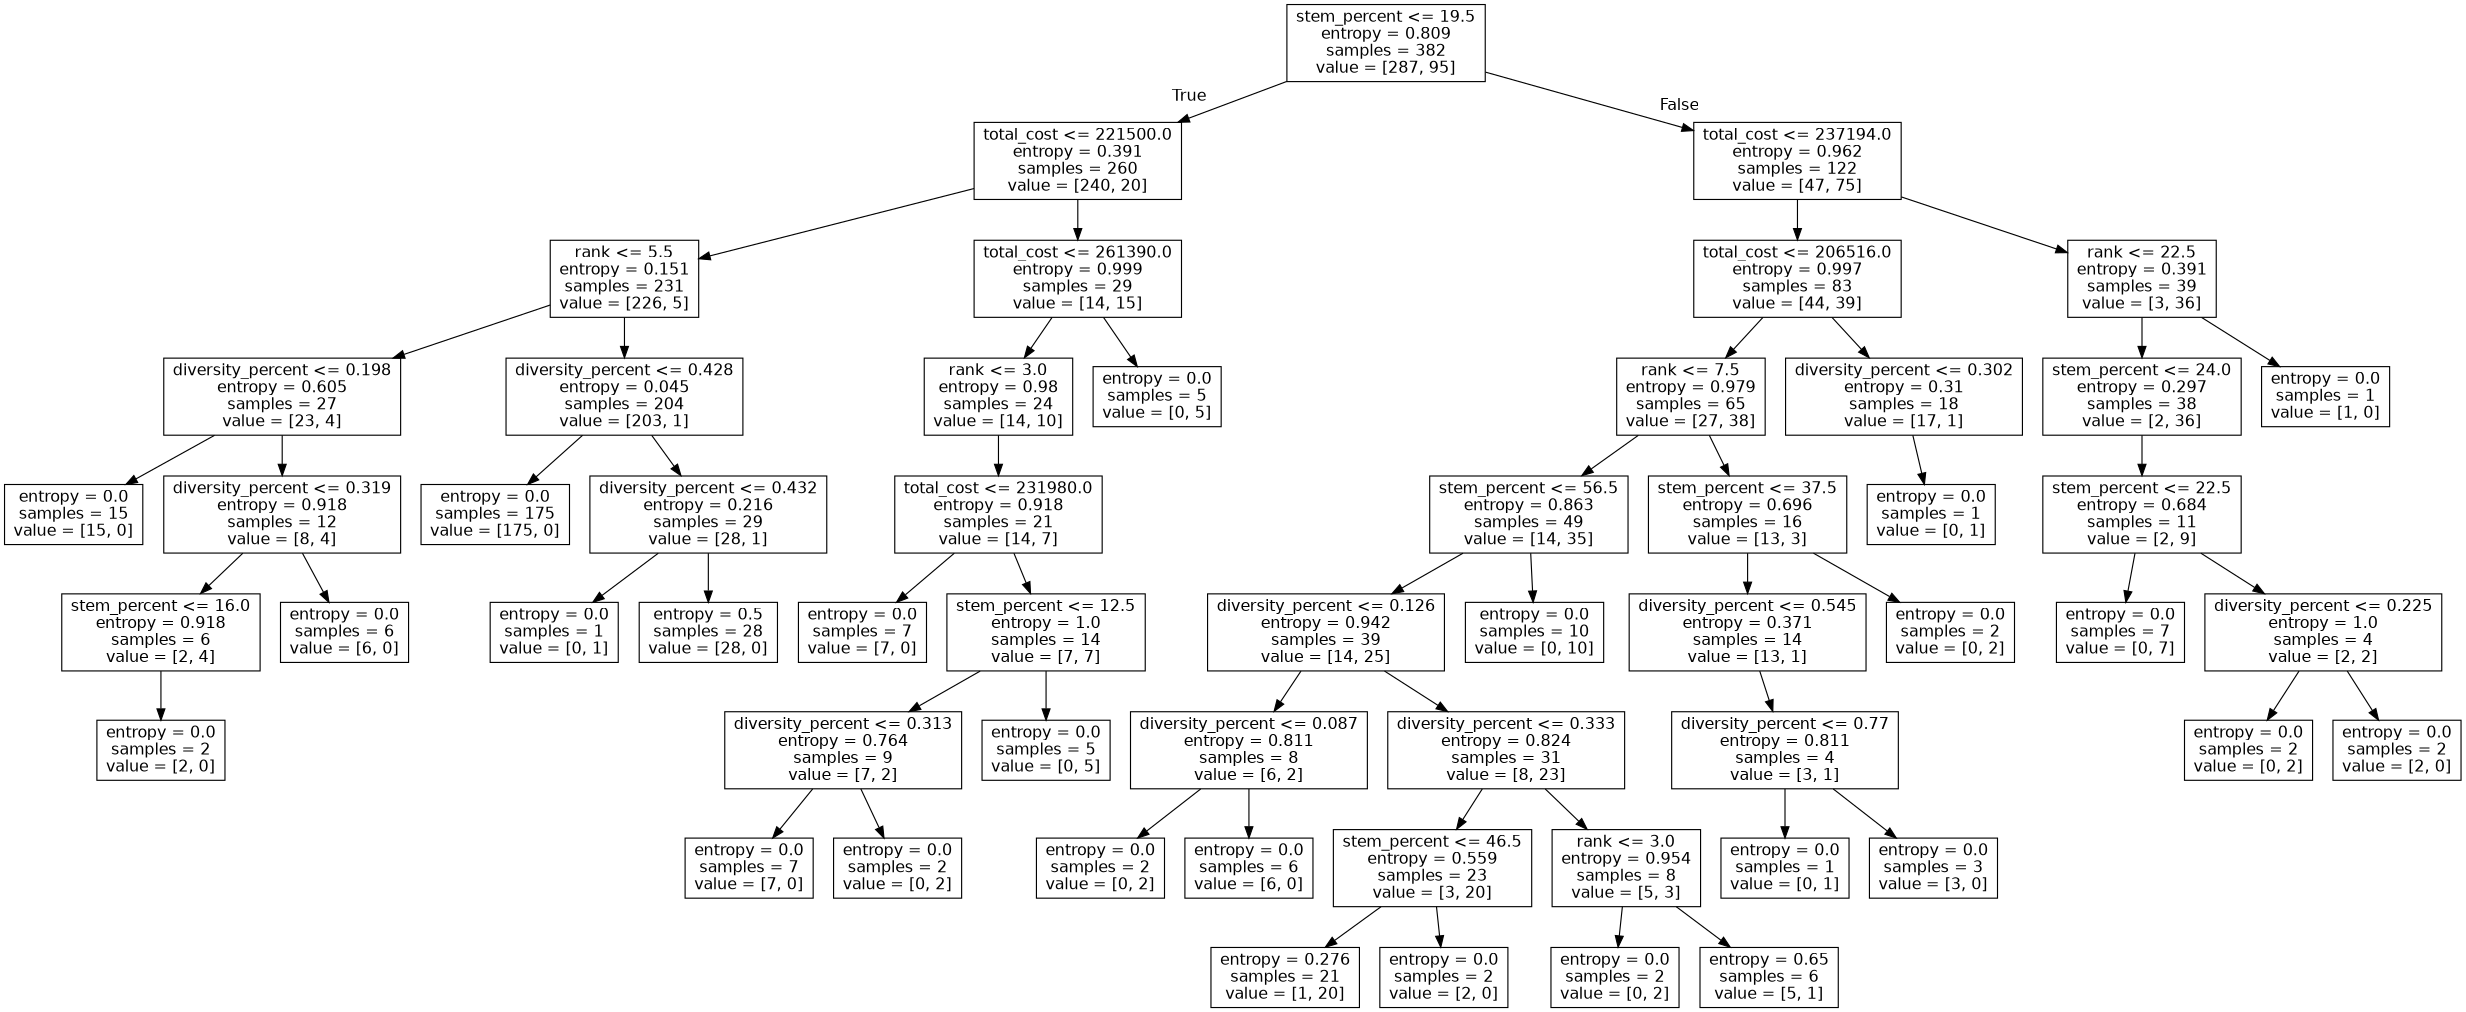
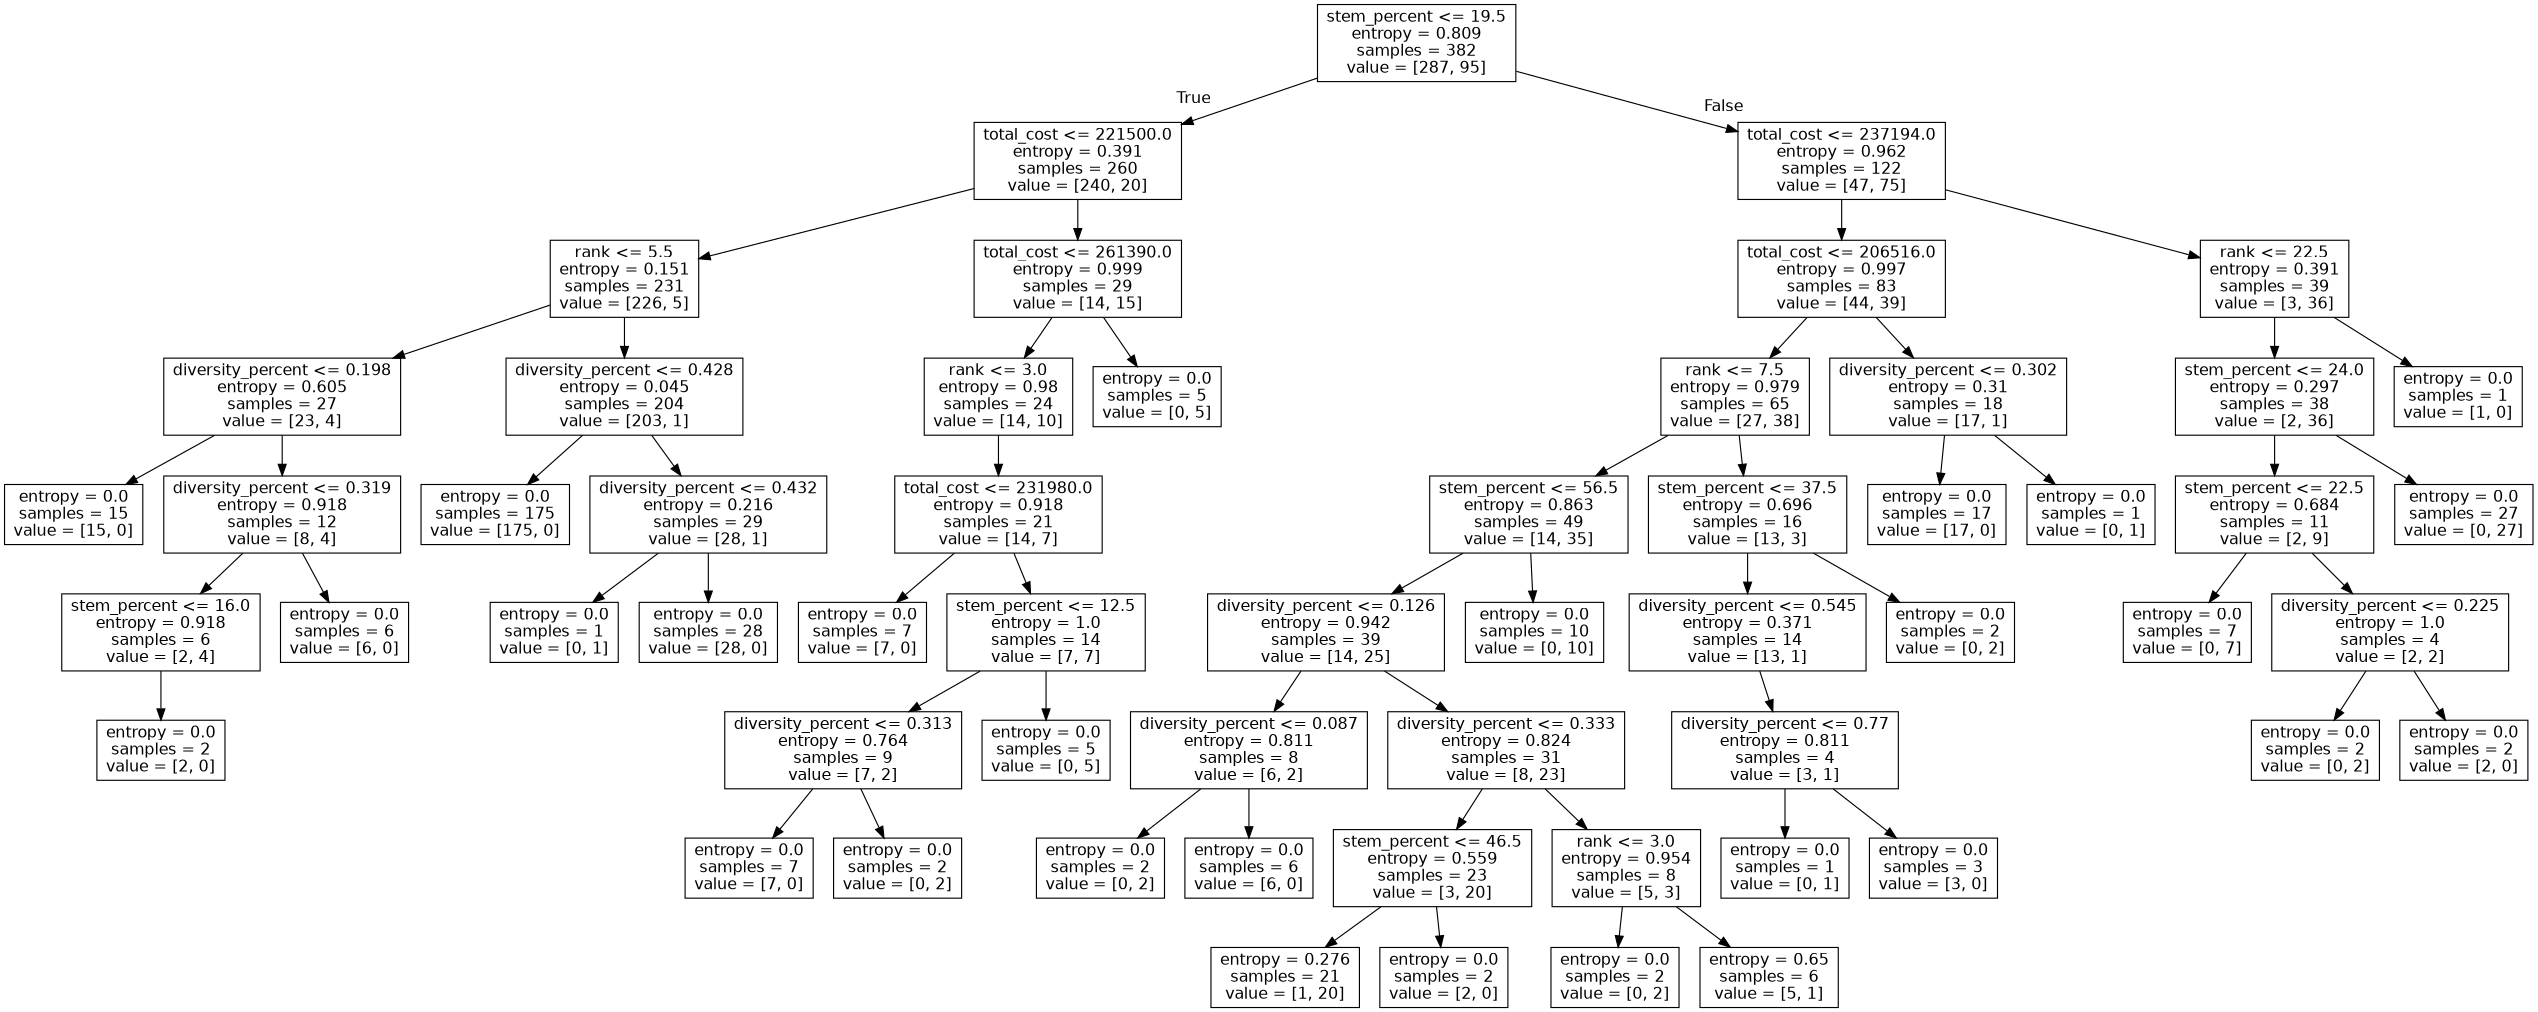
  digraph {
    node [fontname=helvetica shape=box]
    edge [fontname=helvetica]
    n1 [label="stem_percent <= 19.5\nentropy = 0.809\nsamples = 382\nvalue = [287, 95]"]
    n2 [label="total_cost <= 221500.0\nentropy = 0.391\nsamples = 260\nvalue = [240, 20]"]
    n3 [label="total_cost <= 237194.0\nentropy = 0.962\nsamples = 122\nvalue = [47, 75]"]
    n4 [label="rank <= 5.5\nentropy = 0.151\nsamples = 231\nvalue = [226, 5]"]
    n5 [label="total_cost <= 261390.0\nentropy = 0.999\nsamples = 29\nvalue = [14, 15]"]
    n6 [label="total_cost <= 206516.0\nentropy = 0.997\nsamples = 83\nvalue = [44, 39]"]
    n7 [label="rank <= 22.5\nentropy = 0.391\nsamples = 39\nvalue = [3, 36]"]
    n8 [label="diversity_percent <= 0.198\nentropy = 0.605\nsamples = 27\nvalue = [23, 4]"]
    n9 [label="diversity_percent <= 0.428\nentropy = 0.045\nsamples = 204\nvalue = [203, 1]"]
    n10 [label="rank <= 3.0\nentropy = 0.98\nsamples = 24\nvalue = [14, 10]"]
    n11 [label="entropy = 0.0\nsamples = 5\nvalue = [0, 5]"]
    n12 [label="entropy = 0.0\nsamples = 15\nvalue = [15, 0]"]
    n13 [label="diversity_percent <= 0.319\nentropy = 0.918\nsamples = 12\nvalue = [8, 4]"]
    n14 [label="entropy = 0.0\nsamples = 175\nvalue = [175, 0]"]
    n15 [label="diversity_percent <= 0.432\nentropy = 0.216\nsamples = 29\nvalue = [28, 1]"]
    n16 [label="stem_percent <= 16.0\nentropy = 0.918\nsamples = 6\nvalue = [2, 4]"]
    n17 [label="entropy = 0.0\nsamples = 6\nvalue = [6, 0]"]
    n18 [label="entropy = 0.0\nsamples = 2\nvalue = [2, 0]"]
    n19 [label="entropy = 0.0\nsamples = 1\nvalue = [0, 1]"]
-   n20 [label="entropy = 0.5\nsamples = 28\nvalue = [28, 0]"]
+   n20 [label="entropy = 0.0\nsamples = 28\nvalue = [28, 0]"]
    n21 [label="total_cost <= 231980.0\nentropy = 0.918\nsamples = 21\nvalue = [14, 7]"]
    n22 [label="entropy = 0.0\nsamples = 7\nvalue = [7, 0]"]
    n23 [label="stem_percent <= 12.5\nentropy = 1.0\nsamples = 14\nvalue = [7, 7]"]
    n24 [label="diversity_percent <= 0.313\nentropy = 0.764\nsamples = 9\nvalue = [7, 2]"]
    n25 [label="entropy = 0.0\nsamples = 5\nvalue = [0, 5]"]
    n26 [label="entropy = 0.0\nsamples = 7\nvalue = [7, 0]"]
    n27 [label="entropy = 0.0\nsamples = 2\nvalue = [0, 2]"]
    n28 [label="rank <= 7.5\nentropy = 0.979\nsamples = 65\nvalue = [27, 38]"]
    n29 [label="diversity_percent <= 0.302\nentropy = 0.31\nsamples = 18\nvalue = [17, 1]"]
    n30 [label="stem_percent <= 24.0\nentropy = 0.297\nsamples = 38\nvalue = [2, 36]"]
    n31 [label="entropy = 0.0\nsamples = 1\nvalue = [1, 0]"]
    n32 [label="stem_percent <= 56.5\nentropy = 0.863\nsamples = 49\nvalue = [14, 35]"]
    n33 [label="stem_percent <= 37.5\nentropy = 0.696\nsamples = 16\nvalue = [13, 3]"]
+   n34 [label="entropy = 0.0\nsamples = 17\nvalue = [17, 0]"]
    n35 [label="entropy = 0.0\nsamples = 1\nvalue = [0, 1]"]
    n36 [label="diversity_percent <= 0.126\nentropy = 0.942\nsamples = 39\nvalue = [14, 25]"]
    n37 [label="entropy = 0.0\nsamples = 10\nvalue = [0, 10]"]
    n38 [label="diversity_percent <= 0.545\nentropy = 0.371\nsamples = 14\nvalue = [13, 1]"]
    n39 [label="entropy = 0.0\nsamples = 2\nvalue = [0, 2]"]
    n40 [label="diversity_percent <= 0.087\nentropy = 0.811\nsamples = 8\nvalue = [6, 2]"]
    n41 [label="diversity_percent <= 0.333\nentropy = 0.824\nsamples = 31\nvalue = [8, 23]"]
    n42 [label="entropy = 0.0\nsamples = 2\nvalue = [0, 2]"]
    n43 [label="entropy = 0.0\nsamples = 6\nvalue = [6, 0]"]
    n44 [label="stem_percent <= 46.5\nentropy = 0.559\nsamples = 23\nvalue = [3, 20]"]
    n45 [label="rank <= 3.0\nentropy = 0.954\nsamples = 8\nvalue = [5, 3]"]
    n46 [label="entropy = 0.276\nsamples = 21\nvalue = [1, 20]"]
    n47 [label="entropy = 0.0\nsamples = 2\nvalue = [2, 0]"]
    n48 [label="entropy = 0.0\nsamples = 2\nvalue = [0, 2]"]
    n49 [label="entropy = 0.65\nsamples = 6\nvalue = [5, 1]"]
    n50 [label="diversity_percent <= 0.77\nentropy = 0.811\nsamples = 4\nvalue = [3, 1]"]
    n51 [label="entropy = 0.0\nsamples = 1\nvalue = [0, 1]"]
    n52 [label="entropy = 0.0\nsamples = 3\nvalue = [3, 0]"]
    n53 [label="stem_percent <= 22.5\nentropy = 0.684\nsamples = 11\nvalue = [2, 9]"]
+   n54 [label="entropy = 0.0\nsamples = 27\nvalue = [0, 27]"]
    n55 [label="entropy = 0.0\nsamples = 7\nvalue = [0, 7]"]
    n56 [label="diversity_percent <= 0.225\nentropy = 1.0\nsamples = 4\nvalue = [2, 2]"]
    n57 [label="entropy = 0.0\nsamples = 2\nvalue = [0, 2]"]
    n58 [label="entropy = 0.0\nsamples = 2\nvalue = [2, 0]"]
    n1 -> n2 [headlabel=True labelangle=45 labeldistance=2.5]
    n1 -> n3 [headlabel=False labelangle=-45 labeldistance=2.5]
    n2 -> n4
    n2 -> n5
    n3 -> n6
    n3 -> n7
    n4 -> n8
    n4 -> n9
    n5 -> n10
    n5 -> n11
    n6 -> n28
    n6 -> n29
    n7 -> n30
    n7 -> n31
    n8 -> n12
    n8 -> n13
    n9 -> n14
    n9 -> n15
    n10 -> n21
    n13 -> n16
    n13 -> n17
    n15 -> n19
    n15 -> n20
    n16 -> n18
    n21 -> n22
    n21 -> n23
    n23 -> n24
    n23 -> n25
    n24 -> n26
    n24 -> n27
    n28 -> n32
    n28 -> n33
+   n29 -> n34
    n29 -> n35
    n30 -> n53
+   n30 -> n54
    n32 -> n36
    n32 -> n37
    n33 -> n38
    n33 -> n39
    n36 -> n40
    n36 -> n41
    n38 -> n50
    n40 -> n42
    n40 -> n43
    n41 -> n44
    n41 -> n45
    n44 -> n46
    n44 -> n47
    n45 -> n48
    n45 -> n49
    n50 -> n51
    n50 -> n52
    n53 -> n55
    n53 -> n56
    n56 -> n57
    n56 -> n58
  }
